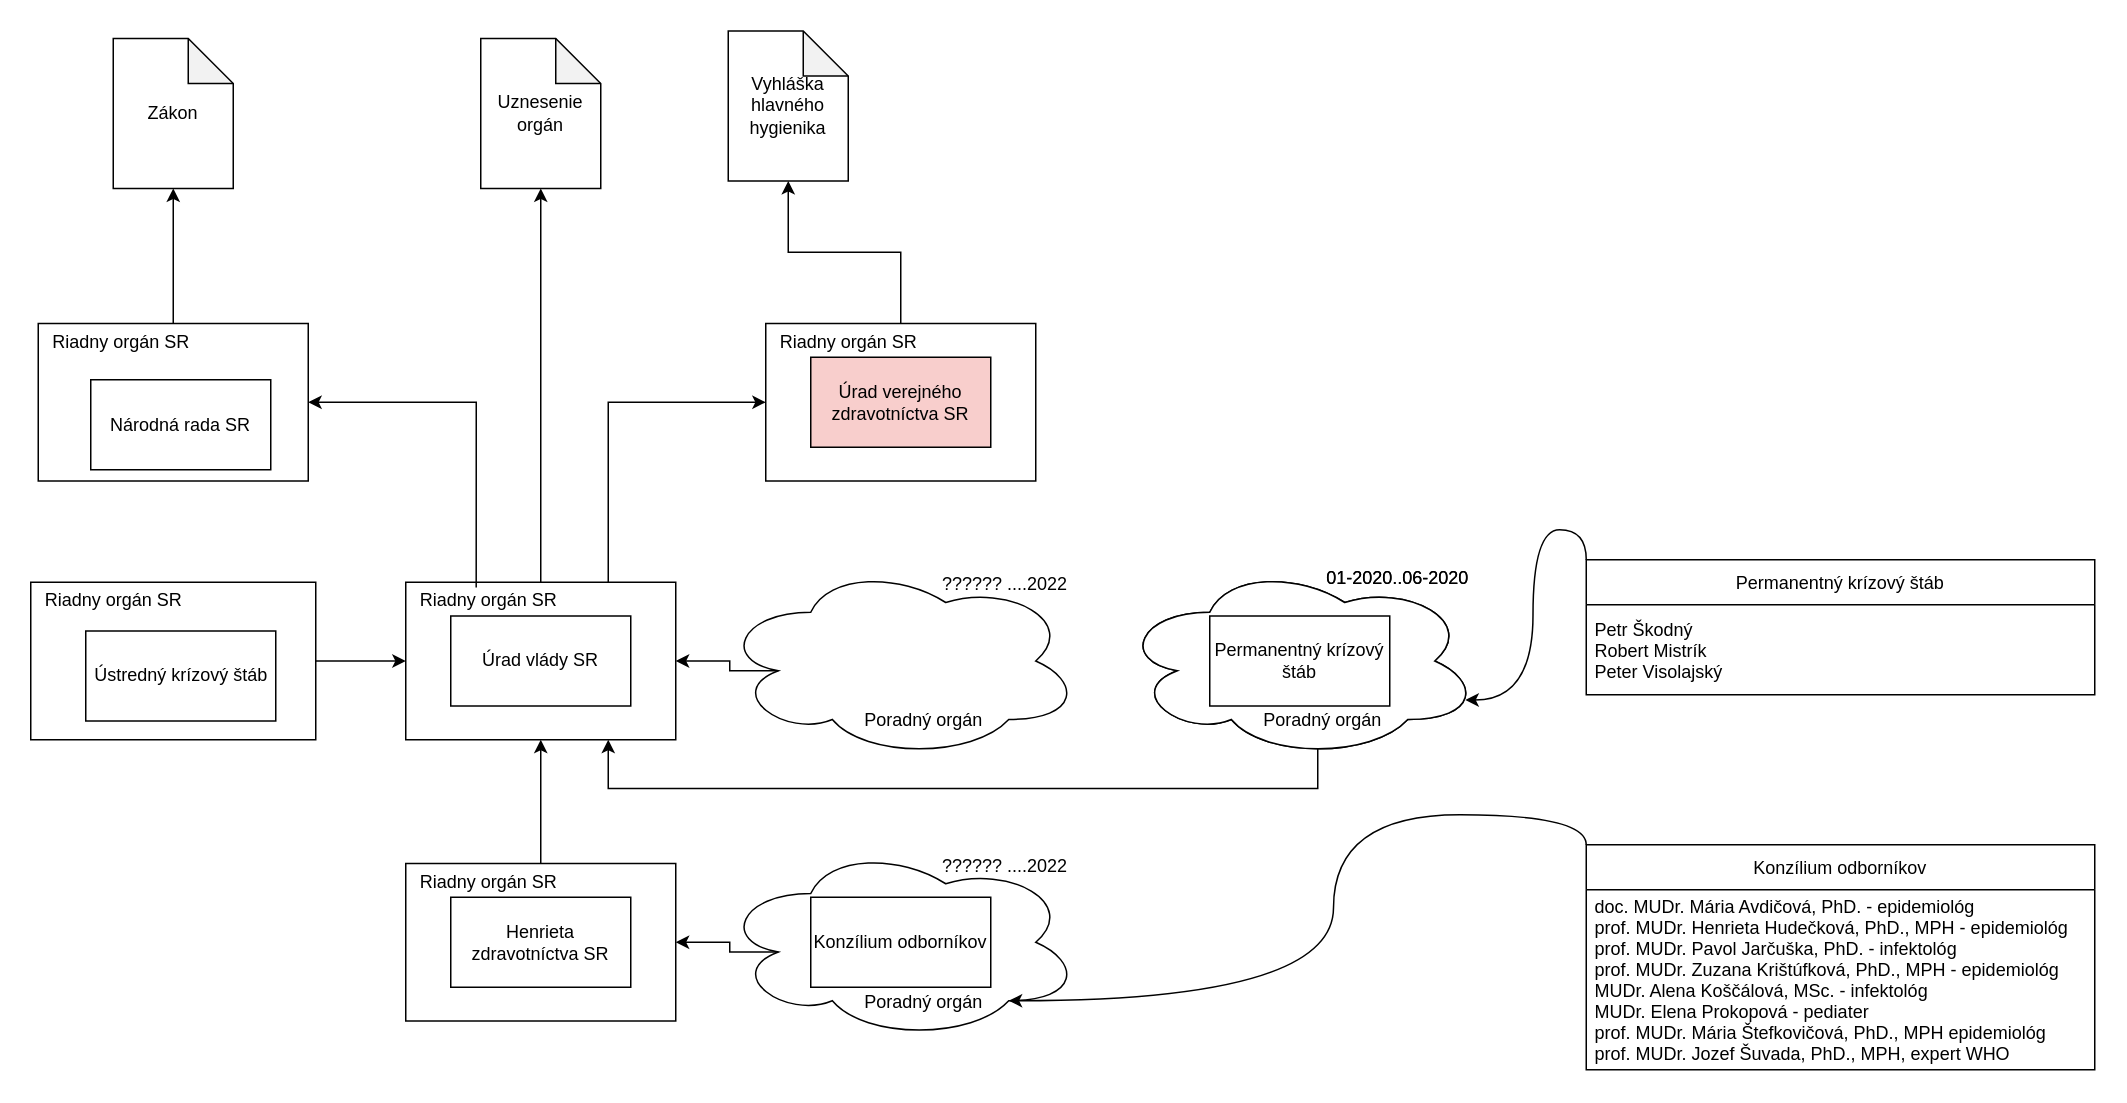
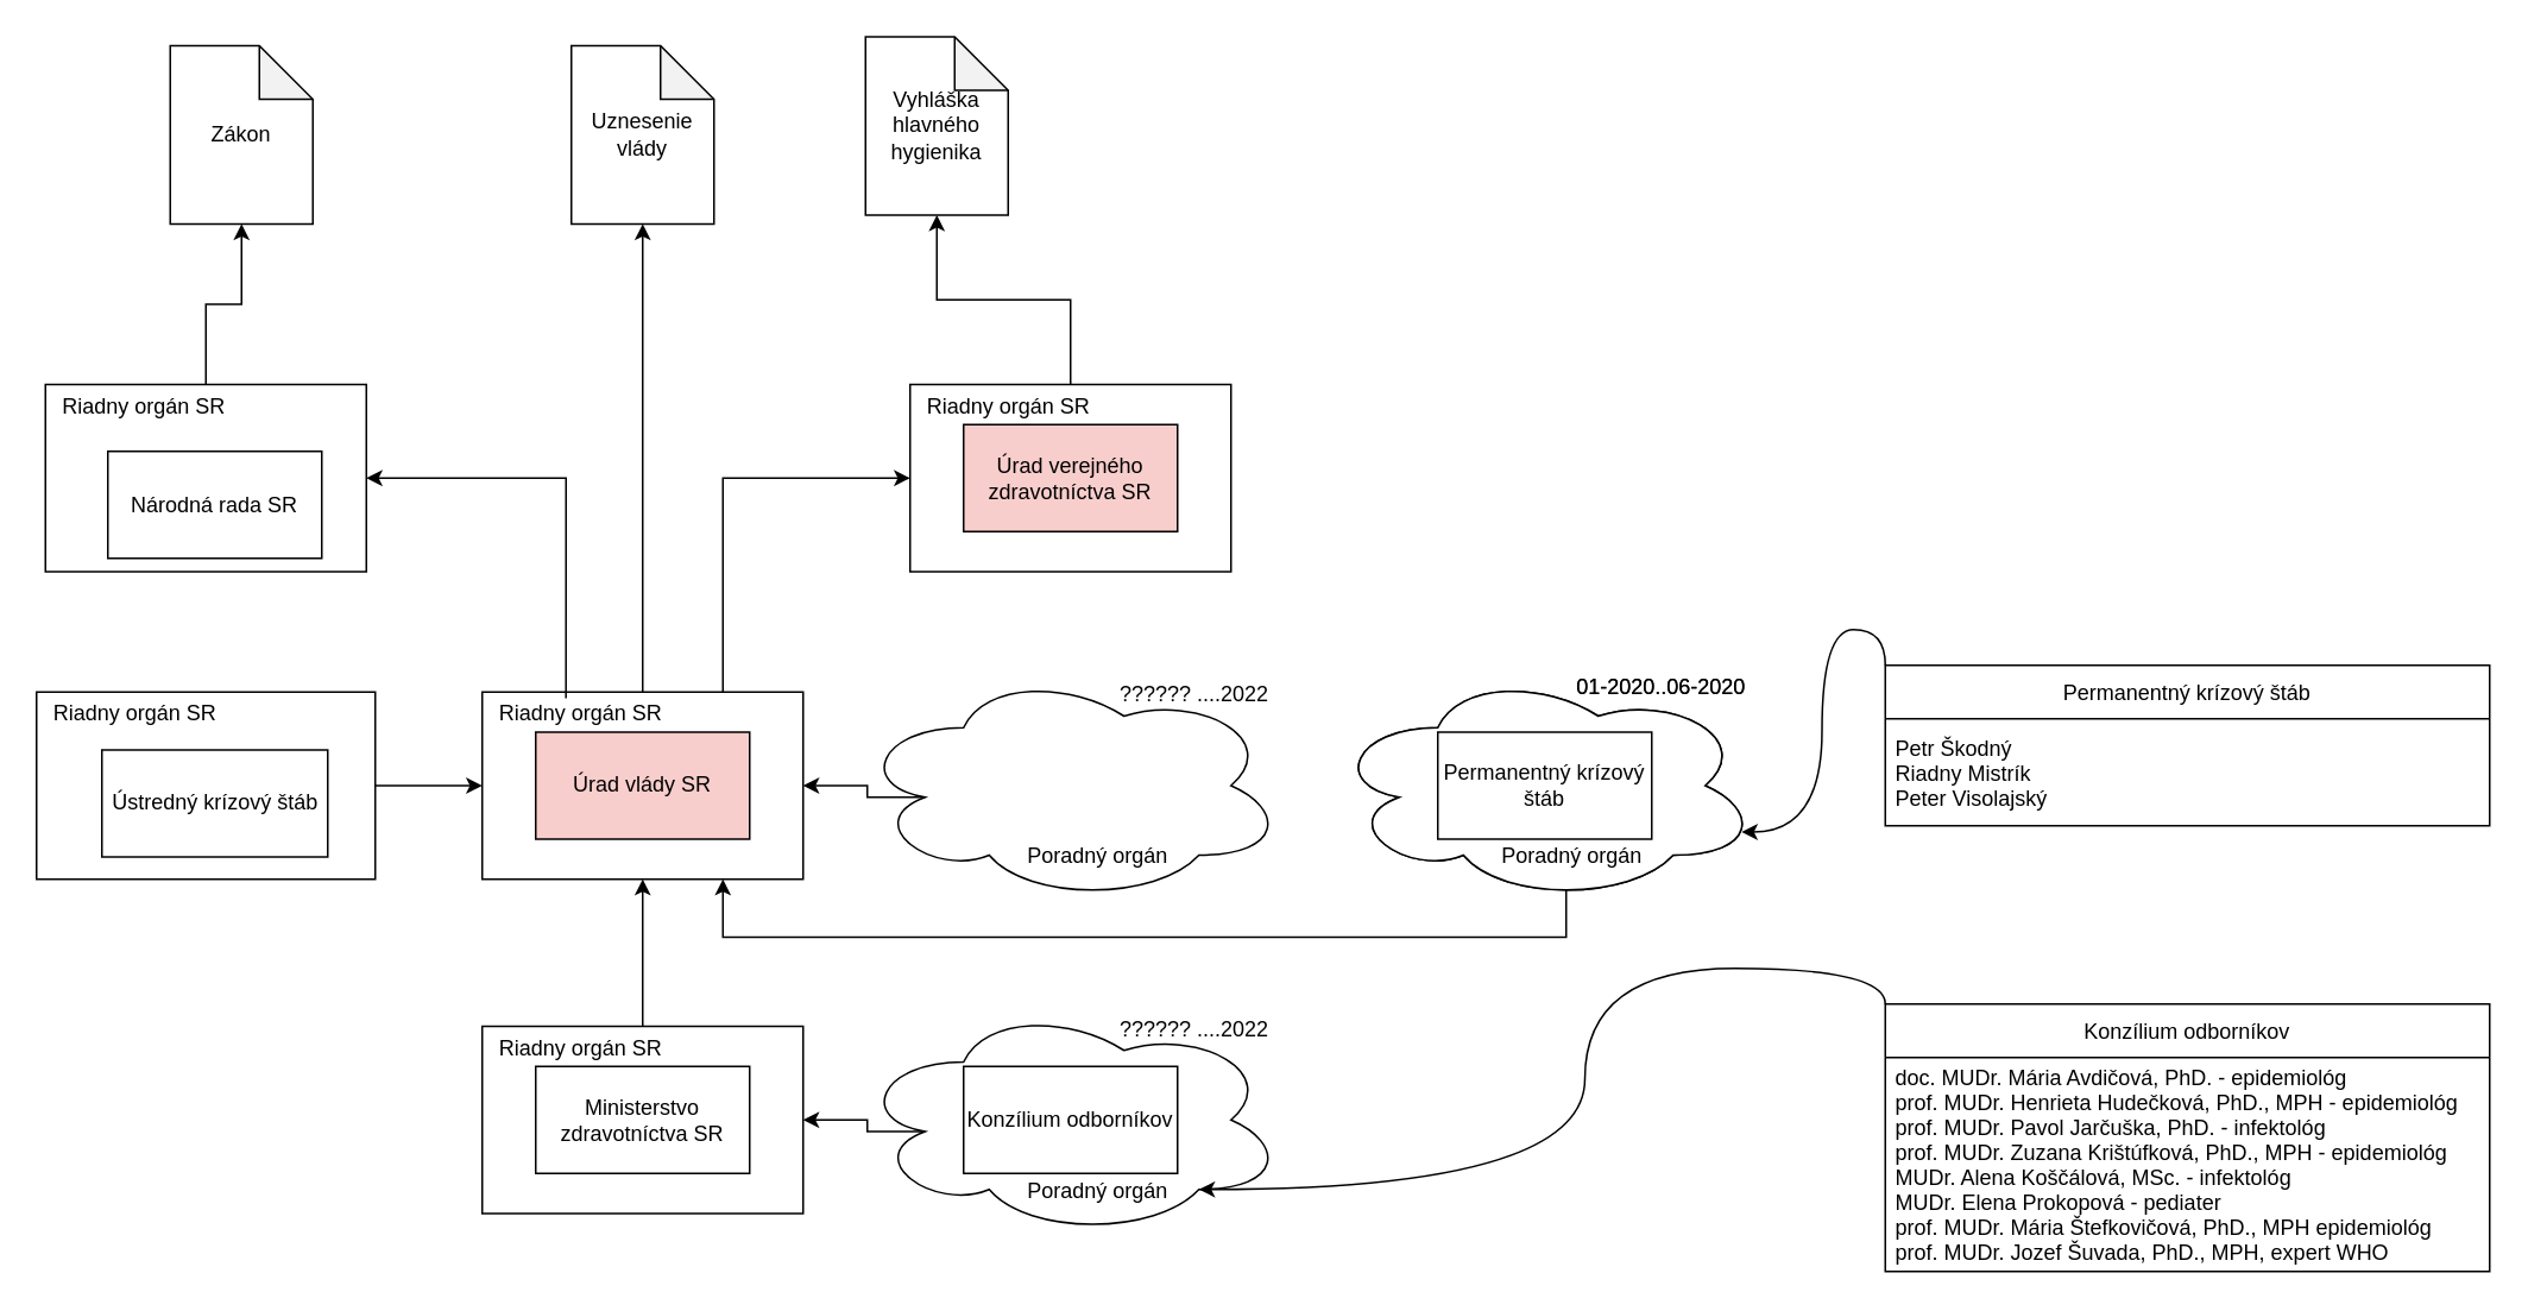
  <mxCell id="0" />
  <mxCell id="1" parent="0" />
  <mxCell id="2" value="" style="group" parent="1" vertex="1" connectable="0"><mxGeometry x="746" y="375" width="240" height="130" as="geometry" /></mxCell>
  <mxCell id="3" value="" style="ellipse;shape=cloud;whiteSpace=wrap;html=1;" parent="2" vertex="1"><mxGeometry width="240" height="130" as="geometry" /></mxCell>
  <mxCell id="4" value="01-2020..06-2020" style="text;html=1;resizable=0;autosize=1;align=center;verticalAlign=middle;points=[];fillColor=none;strokeColor=none;rounded=0;" parent="2" vertex="1"><mxGeometry x="130" width="110" height="20" as="geometry" /></mxCell>
  <mxCell id="5" value="" style="group" vertex="1" connectable="0" parent="2"><mxGeometry width="240" height="130" as="geometry" /></mxCell>
  <mxCell id="6" value="Permanentný krízový štáb" style="rounded=0;whiteSpace=wrap;html=1;" vertex="1" parent="5"><mxGeometry x="60" y="35" width="120" height="60" as="geometry" /></mxCell>
  <mxCell id="7" value="Poradný orgán" style="text;html=1;resizable=0;autosize=1;align=center;verticalAlign=middle;points=[];fillColor=none;strokeColor=none;rounded=0;" vertex="1" parent="5"><mxGeometry x="90" y="95" width="90" height="20" as="geometry" /></mxCell>
  <mxCell id="8" value="" style="group" vertex="1" connectable="0" parent="5"><mxGeometry width="240" height="130" as="geometry" /></mxCell>
  <mxCell id="9" value="" style="ellipse;shape=cloud;whiteSpace=wrap;html=1;" vertex="1" parent="8"><mxGeometry width="240" height="130" as="geometry" /></mxCell>
  <mxCell id="10" value="01-2020..06-2020" style="text;html=1;resizable=0;autosize=1;align=center;verticalAlign=middle;points=[];fillColor=none;strokeColor=none;rounded=0;" vertex="1" parent="8"><mxGeometry x="130" width="110" height="20" as="geometry" /></mxCell>
  <mxCell id="11" value="" style="group" parent="1" vertex="1" connectable="0"><mxGeometry x="270" y="387.5" width="180" height="105" as="geometry" /></mxCell>
  <mxCell id="12" value="" style="group" parent="11" vertex="1" connectable="0"><mxGeometry width="180" height="105" as="geometry" /></mxCell>
  <mxCell id="13" value="" style="rounded=0;whiteSpace=wrap;html=1;" parent="12" vertex="1"><mxGeometry width="180" height="105" as="geometry" /></mxCell>
  <mxCell id="14" value="Riadny orgán SR" style="text;html=1;resizable=0;autosize=1;align=center;verticalAlign=middle;points=[];fillColor=none;strokeColor=none;rounded=0;" parent="12" vertex="1"><mxGeometry y="2.5" width="110" height="20" as="geometry" /></mxCell>
- <mxCell id="15" value="Úrad vlády SR" style="rounded=0;whiteSpace=wrap;html=1;" parent="11" vertex="1"><mxGeometry x="30" y="22.5" width="120" height="60" as="geometry" /></mxCell>
+ <mxCell id="15" value="Úrad vlády SR" style="rounded=0;whiteSpace=wrap;html=1;fillColor=#f8cecc;" parent="11" vertex="1"><mxGeometry x="30" y="22.5" width="120" height="60" as="geometry" /></mxCell>
  <mxCell id="16" value="" style="group" parent="1" vertex="1" connectable="0"><mxGeometry x="480" y="375" width="240" height="130" as="geometry" /></mxCell>
  <mxCell id="17" value="" style="ellipse;shape=cloud;whiteSpace=wrap;html=1;" parent="16" vertex="1"><mxGeometry width="240" height="130" as="geometry" /></mxCell>
  <mxCell id="18" value="Poradný orgán" style="text;html=1;resizable=0;autosize=1;align=center;verticalAlign=middle;points=[];fillColor=none;strokeColor=none;rounded=0;" parent="16" vertex="1"><mxGeometry x="90" y="95" width="90" height="20" as="geometry" /></mxCell>
  <mxCell id="19" value="" style="group" parent="1" vertex="1" connectable="0"><mxGeometry x="20" y="387.5" width="190" height="105" as="geometry" /></mxCell>
  <mxCell id="20" value="" style="group" parent="19" vertex="1" connectable="0"><mxGeometry width="190" height="105" as="geometry" /></mxCell>
  <mxCell id="21" value="" style="rounded=0;whiteSpace=wrap;html=1;" parent="20" vertex="1"><mxGeometry width="190" height="105" as="geometry" /></mxCell>
  <mxCell id="22" value="Riadny orgán SR" style="text;html=1;resizable=0;autosize=1;align=center;verticalAlign=middle;points=[];fillColor=none;strokeColor=none;rounded=0;" parent="20" vertex="1"><mxGeometry y="2.5" width="110" height="20" as="geometry" /></mxCell>
  <mxCell id="23" value="Ústredný krízový štáb" style="rounded=0;whiteSpace=wrap;html=1;" parent="19" vertex="1"><mxGeometry x="36.667" y="32.5" width="126.667" height="60" as="geometry" /></mxCell>
  <mxCell id="24" style="edgeStyle=orthogonalEdgeStyle;rounded=0;orthogonalLoop=1;jettySize=auto;html=1;exitX=1;exitY=0.5;exitDx=0;exitDy=0;entryX=0;entryY=0.5;entryDx=0;entryDy=0;" parent="1" source="21" target="13" edge="1"><mxGeometry relative="1" as="geometry" /></mxCell>
  <mxCell id="25" style="edgeStyle=orthogonalEdgeStyle;rounded=0;orthogonalLoop=1;jettySize=auto;html=1;exitX=0.16;exitY=0.55;exitDx=0;exitDy=0;exitPerimeter=0;" parent="1" source="17" target="13" edge="1"><mxGeometry relative="1" as="geometry"><Array as="points"><mxPoint x="486" y="447" /><mxPoint x="486" y="440" /></Array></mxGeometry></mxCell>
  <mxCell id="26" value="" style="group" parent="1" vertex="1" connectable="0"><mxGeometry x="270" y="575" width="180" height="105" as="geometry" /></mxCell>
  <mxCell id="27" value="" style="group" parent="26" vertex="1" connectable="0"><mxGeometry width="180" height="105" as="geometry" /></mxCell>
  <mxCell id="28" value="" style="rounded=0;whiteSpace=wrap;html=1;" parent="27" vertex="1"><mxGeometry width="180" height="105" as="geometry" /></mxCell>
  <mxCell id="29" value="Riadny orgán SR" style="text;html=1;resizable=0;autosize=1;align=center;verticalAlign=middle;points=[];fillColor=none;strokeColor=none;rounded=0;" parent="27" vertex="1"><mxGeometry y="2.5" width="110" height="20" as="geometry" /></mxCell>
- <mxCell id="30" value="Henrieta zdravotníctva SR" style="rounded=0;whiteSpace=wrap;html=1;" parent="26" vertex="1"><mxGeometry x="30" y="22.5" width="120" height="60" as="geometry" /></mxCell>
+ <mxCell id="30" value="Ministerstvo zdravotníctva SR" style="rounded=0;whiteSpace=wrap;html=1;" parent="26" vertex="1"><mxGeometry x="30" y="22.5" width="120" height="60" as="geometry" /></mxCell>
  <mxCell id="31" style="edgeStyle=orthogonalEdgeStyle;rounded=0;orthogonalLoop=1;jettySize=auto;html=1;exitX=0.5;exitY=0;exitDx=0;exitDy=0;entryX=0.5;entryY=1;entryDx=0;entryDy=0;" parent="1" source="28" target="13" edge="1"><mxGeometry relative="1" as="geometry" /></mxCell>
  <mxCell id="32" value="" style="group" parent="1" vertex="1" connectable="0"><mxGeometry x="480" y="562.5" width="256" height="130" as="geometry" /></mxCell>
  <mxCell id="33" value="" style="ellipse;shape=cloud;whiteSpace=wrap;html=1;" parent="32" vertex="1"><mxGeometry width="240" height="130" as="geometry" /></mxCell>
  <mxCell id="34" value="Konzílium odborníkov" style="rounded=0;whiteSpace=wrap;html=1;" parent="32" vertex="1"><mxGeometry x="60" y="35" width="120" height="60" as="geometry" /></mxCell>
  <mxCell id="35" value="Poradný orgán" style="text;html=1;resizable=0;autosize=1;align=center;verticalAlign=middle;points=[];fillColor=none;strokeColor=none;rounded=0;" parent="32" vertex="1"><mxGeometry x="90" y="95" width="90" height="20" as="geometry" /></mxCell>
  <mxCell id="36" value="&lt;div style=&quot;text-align: center&quot;&gt;&lt;span&gt;&lt;font face=&quot;helvetica&quot;&gt;?????? ....2022&lt;/font&gt;&lt;/span&gt;&lt;/div&gt;" style="text;whiteSpace=wrap;html=1;" parent="32" vertex="1"><mxGeometry x="146" width="120" height="30" as="geometry" /></mxCell>
  <mxCell id="37" style="edgeStyle=orthogonalEdgeStyle;rounded=0;orthogonalLoop=1;jettySize=auto;html=1;exitX=0.16;exitY=0.55;exitDx=0;exitDy=0;entryX=1;entryY=0.5;entryDx=0;entryDy=0;exitPerimeter=0;" parent="1" source="33" target="28" edge="1"><mxGeometry relative="1" as="geometry"><Array as="points"><mxPoint x="486" y="634" /><mxPoint x="486" y="628" /></Array></mxGeometry></mxCell>
  <mxCell id="38" value="" style="group" parent="1" vertex="1" connectable="0"><mxGeometry x="25" y="215" width="180" height="105" as="geometry" /></mxCell>
  <mxCell id="39" value="" style="group" parent="38" vertex="1" connectable="0"><mxGeometry width="180" height="105" as="geometry" /></mxCell>
  <mxCell id="40" value="" style="rounded=0;whiteSpace=wrap;html=1;" parent="39" vertex="1"><mxGeometry width="180" height="105" as="geometry" /></mxCell>
  <mxCell id="41" value="Riadny orgán SR" style="text;html=1;resizable=0;autosize=1;align=center;verticalAlign=middle;points=[];fillColor=none;strokeColor=none;rounded=0;" parent="39" vertex="1"><mxGeometry y="2.5" width="110" height="20" as="geometry" /></mxCell>
  <mxCell id="42" value="Národná rada SR" style="rounded=0;whiteSpace=wrap;html=1;" parent="38" vertex="1"><mxGeometry x="35" y="37.5" width="120" height="60" as="geometry" /></mxCell>
  <mxCell id="43" value="" style="group" parent="1" vertex="1" connectable="0"><mxGeometry x="510" y="215" width="180" height="105" as="geometry" /></mxCell>
  <mxCell id="44" value="" style="group" parent="43" vertex="1" connectable="0"><mxGeometry width="180" height="105" as="geometry" /></mxCell>
  <mxCell id="45" value="" style="rounded=0;whiteSpace=wrap;html=1;" parent="44" vertex="1"><mxGeometry width="180" height="105" as="geometry" /></mxCell>
  <mxCell id="46" value="Riadny orgán SR" style="text;html=1;resizable=0;autosize=1;align=center;verticalAlign=middle;points=[];fillColor=none;strokeColor=none;rounded=0;" parent="44" vertex="1"><mxGeometry y="2.5" width="110" height="20" as="geometry" /></mxCell>
  <mxCell id="47" value="Úrad verejného zdravotníctva SR" style="rounded=0;whiteSpace=wrap;html=1;fillColor=#f8cecc;" parent="43" vertex="1"><mxGeometry x="30" y="22.5" width="120" height="60" as="geometry" /></mxCell>
- <mxCell id="48" value="Zákon" style="shape=note;whiteSpace=wrap;html=1;backgroundOutline=1;darkOpacity=0.05;" parent="1" vertex="1"><mxGeometry x="75" y="25" width="80" height="100" as="geometry" /></mxCell>
+ <mxCell id="48" value="Zákon" style="shape=note;whiteSpace=wrap;html=1;backgroundOutline=1;darkOpacity=0.05;" parent="1" vertex="1"><mxGeometry x="95" y="25" width="80" height="100" as="geometry" /></mxCell>
  <mxCell id="49" value="Vyhláška hlavného hygienika" style="shape=note;whiteSpace=wrap;html=1;backgroundOutline=1;darkOpacity=0.05;" parent="1" vertex="1"><mxGeometry x="485" y="20" width="80" height="100" as="geometry" /></mxCell>
- <mxCell id="50" value="Uznesenie orgán" style="shape=note;whiteSpace=wrap;html=1;backgroundOutline=1;darkOpacity=0.05;" parent="1" vertex="1"><mxGeometry x="320" y="25" width="80" height="100" as="geometry" /></mxCell>
+ <mxCell id="50" value="Uznesenie vlády" style="shape=note;whiteSpace=wrap;html=1;backgroundOutline=1;darkOpacity=0.05;" parent="1" vertex="1"><mxGeometry x="320" y="25" width="80" height="100" as="geometry" /></mxCell>
  <mxCell id="51" style="edgeStyle=orthogonalEdgeStyle;rounded=0;orthogonalLoop=1;jettySize=auto;html=1;exitX=0.5;exitY=0;exitDx=0;exitDy=0;entryX=0.5;entryY=1;entryDx=0;entryDy=0;entryPerimeter=0;" parent="1" source="13" target="50" edge="1"><mxGeometry relative="1" as="geometry" /></mxCell>
  <mxCell id="52" style="edgeStyle=orthogonalEdgeStyle;rounded=0;orthogonalLoop=1;jettySize=auto;html=1;entryX=1;entryY=0.5;entryDx=0;entryDy=0;exitX=0.427;exitY=0.05;exitDx=0;exitDy=0;exitPerimeter=0;" parent="1" source="14" target="40" edge="1"><mxGeometry relative="1" as="geometry" /></mxCell>
  <mxCell id="53" style="edgeStyle=orthogonalEdgeStyle;rounded=0;orthogonalLoop=1;jettySize=auto;html=1;entryX=0.5;entryY=1;entryDx=0;entryDy=0;entryPerimeter=0;" parent="1" source="40" target="48" edge="1"><mxGeometry relative="1" as="geometry" /></mxCell>
  <mxCell id="54" style="edgeStyle=orthogonalEdgeStyle;rounded=0;orthogonalLoop=1;jettySize=auto;html=1;exitX=0.75;exitY=0;exitDx=0;exitDy=0;entryX=0;entryY=0.5;entryDx=0;entryDy=0;" parent="1" source="13" target="45" edge="1"><mxGeometry relative="1" as="geometry" /></mxCell>
  <mxCell id="55" style="edgeStyle=orthogonalEdgeStyle;rounded=0;orthogonalLoop=1;jettySize=auto;html=1;exitX=0.5;exitY=0;exitDx=0;exitDy=0;entryX=0.5;entryY=1;entryDx=0;entryDy=0;entryPerimeter=0;" parent="1" source="45" target="49" edge="1"><mxGeometry relative="1" as="geometry" /></mxCell>
  <mxCell id="56" style="edgeStyle=orthogonalEdgeStyle;rounded=0;orthogonalLoop=1;jettySize=auto;html=1;exitX=0.55;exitY=0.95;exitDx=0;exitDy=0;exitPerimeter=0;entryX=0.75;entryY=1;entryDx=0;entryDy=0;" parent="1" source="3" target="13" edge="1"><mxGeometry relative="1" as="geometry"><Array as="points"><mxPoint x="878" y="525" /><mxPoint x="405" y="525" /></Array></mxGeometry></mxCell>
  <mxCell id="57" style="edgeStyle=orthogonalEdgeStyle;curved=1;rounded=0;orthogonalLoop=1;jettySize=auto;html=1;exitX=0;exitY=0;exitDx=0;exitDy=0;entryX=0.96;entryY=0.7;entryDx=0;entryDy=0;entryPerimeter=0;" parent="1" source="58" target="3" edge="1"><mxGeometry relative="1" as="geometry" /></mxCell>
  <mxCell id="58" value="Permanentný krízový štáb" style="swimlane;fontStyle=0;childLayout=stackLayout;horizontal=1;startSize=30;horizontalStack=0;resizeParent=1;resizeParentMax=0;resizeLast=0;collapsible=1;marginBottom=0;" parent="1" vertex="1"><mxGeometry x="1057" y="372.5" width="339" height="90" as="geometry" /></mxCell>
- <mxCell id="59" value="Petr Škodný&#10;Robert Mistrík&#10;Peter Visolajský" style="text;strokeColor=none;fillColor=none;align=left;verticalAlign=middle;spacingLeft=4;spacingRight=4;overflow=hidden;points=[[0,0.5],[1,0.5]];portConstraint=eastwest;rotatable=0;" parent="58" vertex="1"><mxGeometry y="30" width="339" height="60" as="geometry" /></mxCell>
+ <mxCell id="59" value="Petr Škodný&#10;Riadny Mistrík&#10;Peter Visolajský" style="text;strokeColor=none;fillColor=none;align=left;verticalAlign=middle;spacingLeft=4;spacingRight=4;overflow=hidden;points=[[0,0.5],[1,0.5]];portConstraint=eastwest;rotatable=0;" parent="58" vertex="1"><mxGeometry y="30" width="339" height="60" as="geometry" /></mxCell>
  <mxCell id="60" value="Konzílium odborníkov" style="swimlane;fontStyle=0;childLayout=stackLayout;horizontal=1;startSize=30;horizontalStack=0;resizeParent=1;resizeParentMax=0;resizeLast=0;collapsible=1;marginBottom=0;" parent="1" vertex="1"><mxGeometry x="1057" y="562.5" width="339" height="150" as="geometry" /></mxCell>
  <mxCell id="61" value="doc. MUDr. Mária Avdičová, PhD. - epidemiológ&#10;prof. MUDr. Henrieta Hudečková, PhD., MPH - epidemiológ&#10;prof. MUDr. Pavol Jarčuška, PhD. - infektológ&#10;prof. MUDr. Zuzana Krištúfková, PhD., MPH - epidemiológ&#10;MUDr. Alena Koščálová, MSc. - infektológ&#10;MUDr. Elena Prokopová - pediater&#10;prof. MUDr. Mária Štefkovičová, PhD., MPH epidemiológ&#10;prof. MUDr. Jozef Šuvada, PhD., MPH, expert WHO" style="text;strokeColor=none;fillColor=none;align=left;verticalAlign=middle;spacingLeft=4;spacingRight=4;overflow=hidden;points=[[0,0.5],[1,0.5]];portConstraint=eastwest;rotatable=0;" parent="60" vertex="1"><mxGeometry y="30" width="339" height="120" as="geometry" /></mxCell>
  <mxCell id="62" style="edgeStyle=orthogonalEdgeStyle;rounded=0;orthogonalLoop=1;jettySize=auto;html=1;exitX=0;exitY=0;exitDx=0;exitDy=0;entryX=0.8;entryY=0.8;entryDx=0;entryDy=0;entryPerimeter=0;curved=1;" parent="1" source="60" target="33" edge="1"><mxGeometry relative="1" as="geometry" /></mxCell>
  <mxCell id="63" value="&lt;div style=&quot;text-align: center&quot;&gt;&lt;span&gt;&lt;font face=&quot;helvetica&quot;&gt;?????? ....2022&lt;/font&gt;&lt;/span&gt;&lt;/div&gt;" style="text;whiteSpace=wrap;html=1;" parent="1" vertex="1"><mxGeometry x="626" y="375" width="120" height="30" as="geometry" /></mxCell>
  <mxCell id="64" value="Permanentný krízový štáb" style="rounded=0;whiteSpace=wrap;html=1;" parent="1" vertex="1"><mxGeometry x="806" y="410" width="120" height="60" as="geometry" /></mxCell>
  <mxCell id="65" value="Poradný orgán" style="text;html=1;resizable=0;autosize=1;align=center;verticalAlign=middle;points=[];fillColor=none;strokeColor=none;rounded=0;" parent="1" vertex="1"><mxGeometry x="836" y="470" width="90" height="20" as="geometry" /></mxCell>
